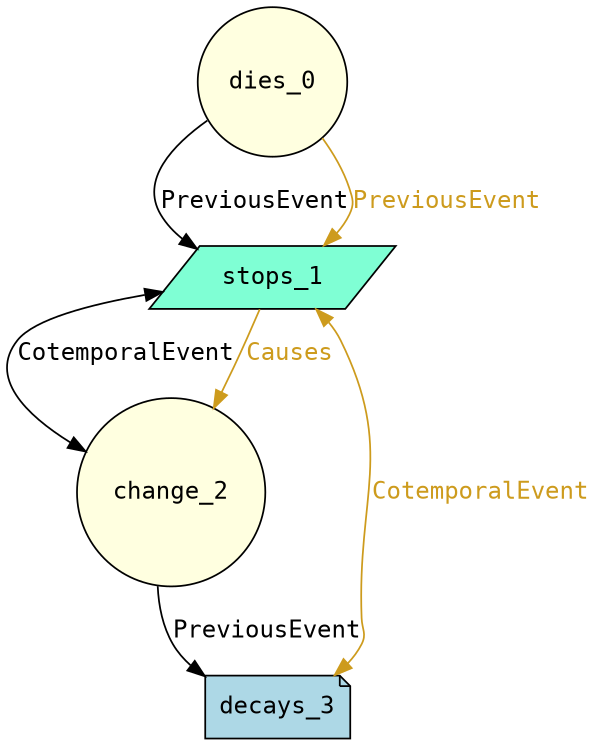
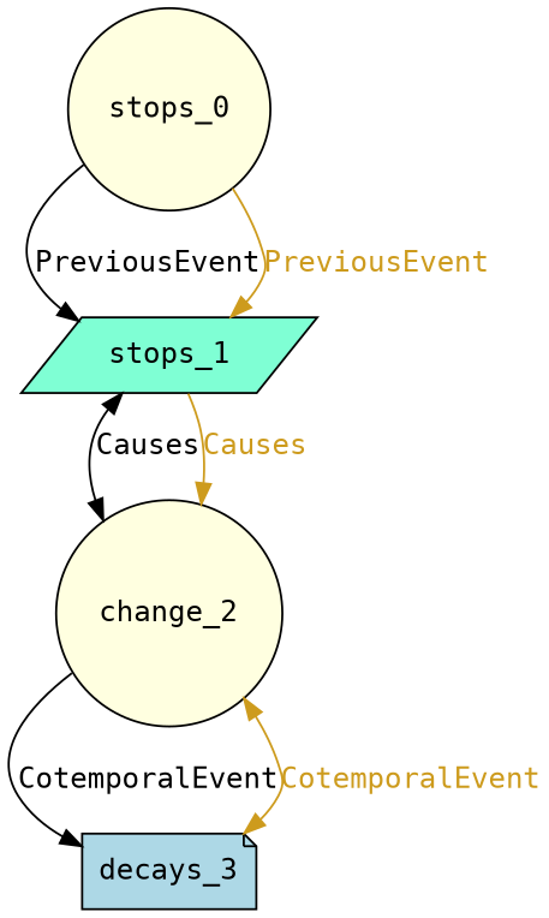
  digraph {
    rankdir=TB
    fontname="DejaVu Sans Mono"
    node [style=filled fillcolor=lightyellow shape=circle fontname="DejaVu Sans Mono"]
    edge [color=Black fontcolor=black fontname="DejaVu Sans Mono"]
-   n1 [label=dies_0]
+   n1 [label=stops_0]
    n2 [label=stops_1 fillcolor=aquamarine shape=parallelogram]
    n3 [label=change_2]
    n4 [label=decays_3 fillcolor=lightblue shape=note]
    n1 -> n2 [label=PreviousEvent]
    n1 -> n2 [color=goldenrod3 fontcolor=goldenrod3 label=PreviousEvent]
-   n2 -> n3 [dir=both label=CotemporalEvent]
+   n2 -> n3 [dir=both label=Causes]
    n2 -> n3 [color=goldenrod3 fontcolor=goldenrod3 label=Causes]
-   n3 -> n4 [label=PreviousEvent]
-   n2 -> n4 [color=goldenrod3 dir=both fontcolor=goldenrod3 label=CotemporalEvent]
+   n3 -> n4 [label=CotemporalEvent]
+   n3 -> n4 [color=goldenrod3 dir=both fontcolor=goldenrod3 label=CotemporalEvent]
  }
